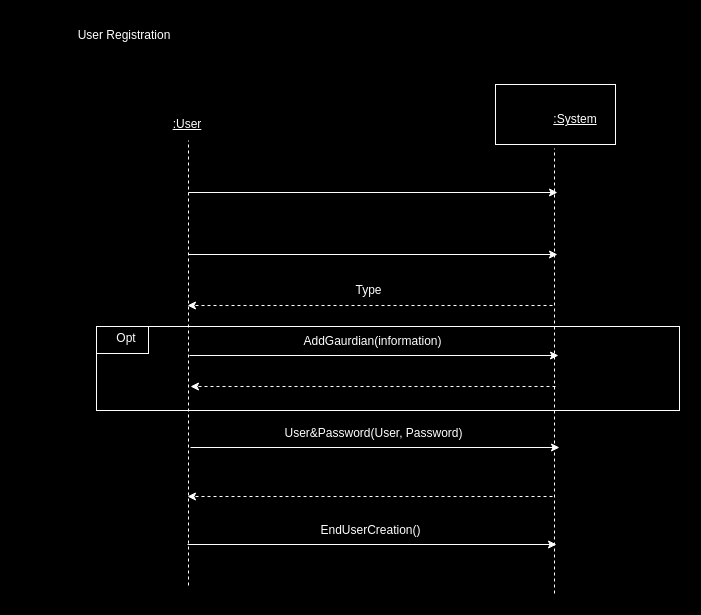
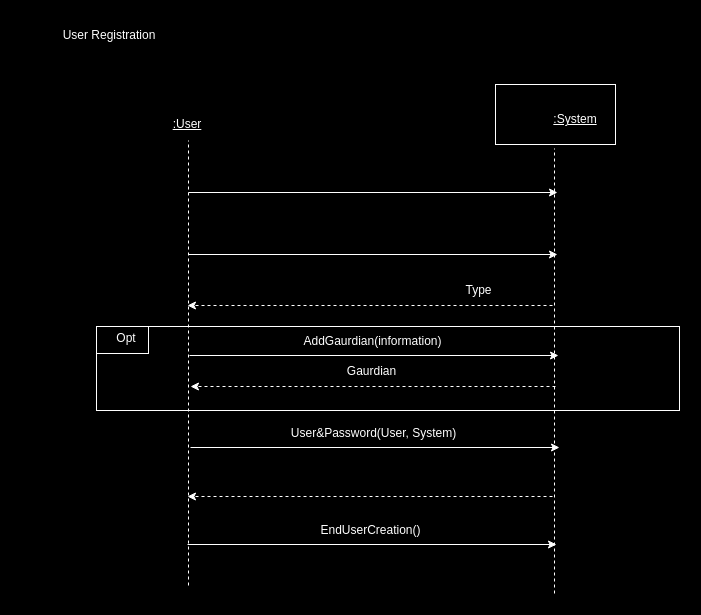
  <mxCell id="0" />
  <mxCell id="1" parent="0" />
  <mxCell id="2" value="" style="rounded=0;whiteSpace=wrap;html=1;fillColor=#000000;strokeColor=#FFFFFF;dropTarget=1;" vertex="1" parent="1"><mxGeometry x="96" y="326" width="583" height="84" as="geometry" /></mxCell>
  <mxCell id="3" value="" style="endArrow=none;dashed=1;html=1;rounded=0;strokeColor=#FFFFFF;" edge="1" parent="1"><mxGeometry width="50" height="50" relative="1" as="geometry"><mxPoint x="188" y="585" as="sourcePoint" /><mxPoint x="188" y="140" as="targetPoint" /></mxGeometry></mxCell>
  <mxCell id="4" value="" style="endArrow=none;dashed=1;html=1;rounded=0;strokeColor=#FFFFFF;" edge="1" parent="1"><mxGeometry width="50" height="50" relative="1" as="geometry"><mxPoint x="554" y="593" as="sourcePoint" /><mxPoint x="554" y="148" as="targetPoint" /></mxGeometry></mxCell>
- <mxCell id="5" value="&lt;font color=&quot;#ffffff&quot;&gt;User Registration&lt;/font&gt;" style="text;html=1;align=center;verticalAlign=middle;whiteSpace=wrap;rounded=0;" vertex="1" parent="1"><mxGeometry x="35" y="20" width="178" height="30" as="geometry" /></mxCell>
+ <mxCell id="5" value="&lt;font color=&quot;#ffffff&quot;&gt;User Registration&lt;/font&gt;" style="text;html=1;align=center;verticalAlign=middle;whiteSpace=wrap;rounded=0;" vertex="1" parent="1"><mxGeometry x="20" y="20" width="178" height="30" as="geometry" /></mxCell>
  <mxCell id="6" value="&lt;font color=&quot;#ffffff&quot;&gt;&lt;u&gt;:User&lt;/u&gt;&lt;/font&gt;" style="text;html=1;align=center;verticalAlign=middle;whiteSpace=wrap;rounded=0;" vertex="1" parent="1"><mxGeometry x="157" y="109" width="60" height="30" as="geometry" /></mxCell>
  <mxCell id="7" value="" style="rounded=0;whiteSpace=wrap;html=1;fillColor=#000000;strokeColor=#FFFFFF;" vertex="1" parent="1"><mxGeometry x="495" y="84" width="120" height="60" as="geometry" /></mxCell>
  <mxCell id="8" value="&lt;font color=&quot;#ffffff&quot;&gt;&lt;u&gt;:System&lt;/u&gt;&lt;/font&gt;" style="text;html=1;align=center;verticalAlign=middle;whiteSpace=wrap;rounded=0;" vertex="1" parent="1"><mxGeometry x="545" y="104" width="60" height="30" as="geometry" /></mxCell>
  <mxCell id="9" value="" style="endArrow=classic;html=1;rounded=0;strokeColor=#FFFFFF;" edge="1" parent="1"><mxGeometry width="50" height="50" relative="1" as="geometry"><mxPoint x="188" y="192" as="sourcePoint" /><mxPoint x="557" y="192" as="targetPoint" /></mxGeometry></mxCell>
  <mxCell id="10" value="" style="endArrow=classic;html=1;rounded=0;strokeColor=#FFFFFF;" edge="1" parent="1"><mxGeometry width="50" height="50" relative="1" as="geometry"><mxPoint x="188" y="254" as="sourcePoint" /><mxPoint x="557" y="254" as="targetPoint" /></mxGeometry></mxCell>
  <mxCell id="11" value="" style="endArrow=classic;html=1;rounded=0;strokeColor=#FFFFFF;dashed=1;" edge="1" parent="1"><mxGeometry width="50" height="50" relative="1" as="geometry"><mxPoint x="552" y="305" as="sourcePoint" /><mxPoint x="187" y="305" as="targetPoint" /></mxGeometry></mxCell>
- <mxCell id="12" value="&lt;font style=&quot;background-color: rgb(0, 0, 0);&quot; color=&quot;#ffffff&quot;&gt;Type&lt;/font&gt;" style="text;html=1;align=center;verticalAlign=middle;whiteSpace=wrap;rounded=0;" vertex="1" parent="1"><mxGeometry x="247" y="275" width="243" height="30" as="geometry" /></mxCell>
+ <mxCell id="12" value="&lt;font style=&quot;background-color: rgb(0, 0, 0);&quot; color=&quot;#ffffff&quot;&gt;Type&lt;/font&gt;" style="text;html=1;align=center;verticalAlign=middle;whiteSpace=wrap;rounded=0;" vertex="1" parent="1"><mxGeometry x="357" y="275" width="243" height="30" as="geometry" /></mxCell>
  <mxCell id="13" value="" style="endArrow=classic;html=1;rounded=0;strokeColor=#FFFFFF;" edge="1" parent="1"><mxGeometry width="50" height="50" relative="1" as="geometry"><mxPoint x="190" y="447" as="sourcePoint" /><mxPoint x="559" y="447" as="targetPoint" /></mxGeometry></mxCell>
- <mxCell id="14" value="&lt;font color=&quot;#ffffff&quot;&gt;User&amp;amp;Password(User, Password)&lt;/font&gt;" style="text;html=1;align=center;verticalAlign=middle;whiteSpace=wrap;rounded=0;" vertex="1" parent="1"><mxGeometry x="252" y="418" width="243" height="30" as="geometry" /></mxCell>
+ <mxCell id="14" value="&lt;font color=&quot;#ffffff&quot;&gt;User&amp;amp;Password(User, System)&lt;/font&gt;" style="text;html=1;align=center;verticalAlign=middle;whiteSpace=wrap;rounded=0;" vertex="1" parent="1"><mxGeometry x="252" y="418" width="243" height="30" as="geometry" /></mxCell>
  <mxCell id="15" value="" style="endArrow=classic;html=1;rounded=0;strokeColor=#FFFFFF;dashed=1;" edge="1" parent="1"><mxGeometry width="50" height="50" relative="1" as="geometry"><mxPoint x="552" y="496" as="sourcePoint" /><mxPoint x="187" y="496" as="targetPoint" /></mxGeometry></mxCell>
  <mxCell id="16" value="" style="endArrow=classic;html=1;rounded=0;strokeColor=#FFFFFF;" edge="1" parent="1"><mxGeometry width="50" height="50" relative="1" as="geometry"><mxPoint x="187" y="544" as="sourcePoint" /><mxPoint x="556" y="544" as="targetPoint" /></mxGeometry></mxCell>
  <mxCell id="17" value="&lt;font color=&quot;#ffffff&quot;&gt;EndUserCreation()&lt;/font&gt;" style="text;html=1;align=center;verticalAlign=middle;whiteSpace=wrap;rounded=0;" vertex="1" parent="1"><mxGeometry x="249" y="515" width="243" height="30" as="geometry" /></mxCell>
  <mxCell id="18" value="" style="rounded=0;whiteSpace=wrap;html=1;fillColor=#000000;strokeColor=#FFFFFF;" vertex="1" parent="1"><mxGeometry x="96" y="326" width="52" height="27" as="geometry" /></mxCell>
  <mxCell id="19" value="&lt;font color=&quot;#ffffff&quot;&gt;Opt&lt;/font&gt;" style="text;html=1;align=center;verticalAlign=middle;whiteSpace=wrap;rounded=0;" vertex="1" parent="1"><mxGeometry x="96" y="323" width="60" height="30" as="geometry" /></mxCell>
  <mxCell id="20" value="" style="endArrow=classic;html=1;rounded=0;strokeColor=#FFFFFF;" edge="1" parent="1"><mxGeometry width="50" height="50" relative="1" as="geometry"><mxPoint x="189" y="355" as="sourcePoint" /><mxPoint x="558" y="355" as="targetPoint" /></mxGeometry></mxCell>
  <mxCell id="21" value="&lt;font color=&quot;#ffffff&quot;&gt;AddGaurdian(information)&lt;/font&gt;" style="text;html=1;align=center;verticalAlign=middle;whiteSpace=wrap;rounded=0;" vertex="1" parent="1"><mxGeometry x="251" y="326" width="243" height="30" as="geometry" /></mxCell>
  <mxCell id="22" value="" style="endArrow=classic;html=1;rounded=0;strokeColor=#FFFFFF;dashed=1;" edge="1" parent="1"><mxGeometry width="50" height="50" relative="1" as="geometry"><mxPoint x="555" y="386" as="sourcePoint" /><mxPoint x="190" y="386" as="targetPoint" /></mxGeometry></mxCell>
+ <mxCell id="23" value="&lt;font style=&quot;background-color: rgb(0, 0, 0);&quot; color=&quot;#ffffff&quot;&gt;Gaurdian&lt;/font&gt;" style="text;html=1;align=center;verticalAlign=middle;whiteSpace=wrap;rounded=0;" vertex="1" parent="1"><mxGeometry x="250" y="356" width="243" height="30" as="geometry" /></mxCell>
